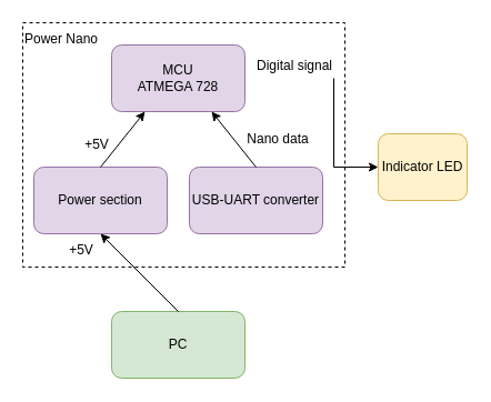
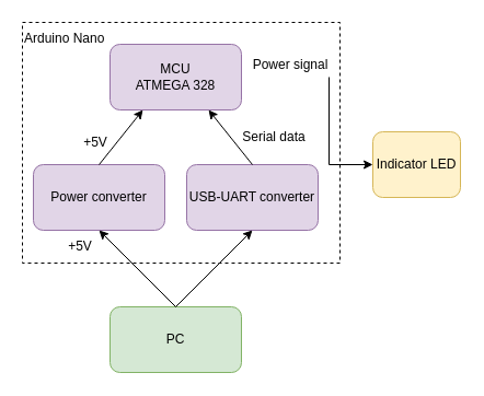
  <mxCell id="0" />
  <mxCell id="1" parent="0" />
  <mxCell id="2" value="" style="rounded=0;whiteSpace=wrap;html=1;fillColor=none;dashed=1;" vertex="1" parent="1"><mxGeometry x="20" y="20" width="290" height="220" as="geometry" /></mxCell>
- <mxCell id="3" value="MCU&lt;br&gt;ATMEGA 728" style="rounded=1;whiteSpace=wrap;html=1;fillColor=#e1d5e7;strokeColor=#9673a6;" vertex="1" parent="1"><mxGeometry x="100" y="40" width="120" height="60" as="geometry" /></mxCell>
+ <mxCell id="3" value="MCU&lt;br&gt;ATMEGA 328" style="rounded=1;whiteSpace=wrap;html=1;fillColor=#e1d5e7;strokeColor=#9673a6;" vertex="1" parent="1"><mxGeometry x="100" y="40" width="120" height="60" as="geometry" /></mxCell>
  <mxCell id="4" value="PC" style="rounded=1;whiteSpace=wrap;html=1;fillColor=#d5e8d4;strokeColor=#82b366;" vertex="1" parent="1"><mxGeometry x="100" y="280" width="120" height="60" as="geometry" /></mxCell>
  <mxCell id="5" value="USB-UART converter" style="rounded=1;whiteSpace=wrap;html=1;fillColor=#e1d5e7;strokeColor=#9673a6;" vertex="1" parent="1"><mxGeometry x="170" y="150" width="120" height="60" as="geometry" /></mxCell>
- <mxCell id="6" value="Power section" style="rounded=1;whiteSpace=wrap;html=1;fillColor=#e1d5e7;strokeColor=#9673a6;" vertex="1" parent="1"><mxGeometry x="30" y="150" width="120" height="60" as="geometry" /></mxCell>
+ <mxCell id="6" value="Power converter" style="rounded=1;whiteSpace=wrap;html=1;fillColor=#e1d5e7;strokeColor=#9673a6;" vertex="1" parent="1"><mxGeometry x="30" y="150" width="120" height="60" as="geometry" /></mxCell>
+ <mxCell id="7" value="" style="endArrow=classic;html=1;rounded=0;entryX=0.5;entryY=1;entryDx=0;entryDy=0;exitX=0.5;exitY=0;exitDx=0;exitDy=0;" edge="1" parent="1" source="4" target="5"><mxGeometry width="50" height="50" relative="1" as="geometry"><mxPoint x="150" y="280" as="sourcePoint" /><mxPoint x="200" y="230" as="targetPoint" /></mxGeometry></mxCell>
  <mxCell id="8" value="" style="endArrow=classic;html=1;rounded=0;entryX=0.5;entryY=1;entryDx=0;entryDy=0;exitX=0.5;exitY=0;exitDx=0;exitDy=0;" edge="1" parent="1" source="4" target="6"><mxGeometry width="50" height="50" relative="1" as="geometry"><mxPoint x="140" y="270" as="sourcePoint" /><mxPoint x="140" y="210" as="targetPoint" /></mxGeometry></mxCell>
  <mxCell id="9" value="+5V" style="text;html=1;strokeColor=none;fillColor=none;align=center;verticalAlign=middle;whiteSpace=wrap;rounded=0;" vertex="1" parent="1"><mxGeometry x="43" y="210" width="60" height="30" as="geometry" /></mxCell>
  <mxCell id="10" value="" style="endArrow=classic;html=1;rounded=0;entryX=0.75;entryY=1;entryDx=0;entryDy=0;" edge="1" parent="1" target="3"><mxGeometry width="50" height="50" relative="1" as="geometry"><mxPoint x="230" y="150" as="sourcePoint" /><mxPoint x="280" y="100" as="targetPoint" /></mxGeometry></mxCell>
  <mxCell id="11" value="" style="endArrow=classic;html=1;rounded=0;entryX=0.25;entryY=1;entryDx=0;entryDy=0;exitX=0.5;exitY=0;exitDx=0;exitDy=0;" edge="1" parent="1" source="6" target="3"><mxGeometry width="50" height="50" relative="1" as="geometry"><mxPoint x="100" y="150" as="sourcePoint" /><mxPoint x="150" y="100" as="targetPoint" /></mxGeometry></mxCell>
  <mxCell id="12" value="+5V" style="text;html=1;strokeColor=none;fillColor=none;align=center;verticalAlign=middle;whiteSpace=wrap;rounded=0;" vertex="1" parent="1"><mxGeometry x="57" y="115" width="60" height="30" as="geometry" /></mxCell>
- <mxCell id="13" value="Nano data" style="text;html=1;strokeColor=none;fillColor=none;align=center;verticalAlign=middle;whiteSpace=wrap;rounded=0;" vertex="1" parent="1"><mxGeometry x="220" y="110" width="60" height="30" as="geometry" /></mxCell>
- <mxCell id="14" value="Digital signal" style="text;html=1;strokeColor=none;fillColor=none;align=center;verticalAlign=middle;whiteSpace=wrap;rounded=0;" vertex="1" parent="1"><mxGeometry x="225" y="44" width="80" height="30" as="geometry" /></mxCell>
- <mxCell id="15" value="Power Nano" style="text;html=1;strokeColor=none;fillColor=none;align=left;verticalAlign=middle;whiteSpace=wrap;rounded=0;" vertex="1" parent="1"><mxGeometry x="20" y="20" width="85" height="30" as="geometry" /></mxCell>
+ <mxCell id="13" value="Serial data" style="text;html=1;strokeColor=none;fillColor=none;align=center;verticalAlign=middle;whiteSpace=wrap;rounded=0;" vertex="1" parent="1"><mxGeometry x="220" y="110" width="60" height="30" as="geometry" /></mxCell>
+ <mxCell id="14" value="Power signal" style="text;html=1;strokeColor=none;fillColor=none;align=center;verticalAlign=middle;whiteSpace=wrap;rounded=0;" vertex="1" parent="1"><mxGeometry x="225" y="44" width="80" height="30" as="geometry" /></mxCell>
+ <mxCell id="15" value="Arduino Nano" style="text;html=1;strokeColor=none;fillColor=none;align=left;verticalAlign=middle;whiteSpace=wrap;rounded=0;" vertex="1" parent="1"><mxGeometry x="20" y="20" width="85" height="30" as="geometry" /></mxCell>
  <mxCell id="16" value="Indicator LED" style="rounded=1;whiteSpace=wrap;html=1;fillColor=#fff2cc;strokeColor=#d6b656;" vertex="1" parent="1"><mxGeometry x="340" y="120" width="80" height="60" as="geometry" /></mxCell>
  <mxCell id="17" value="" style="endArrow=classic;html=1;rounded=0;entryX=0;entryY=0.5;entryDx=0;entryDy=0;" edge="1" parent="1" target="16"><mxGeometry width="50" height="50" relative="1" as="geometry"><mxPoint x="300" y="70" as="sourcePoint" /><mxPoint x="350" y="110" as="targetPoint" /><Array as="points"><mxPoint x="300" y="150" /></Array></mxGeometry></mxCell>
